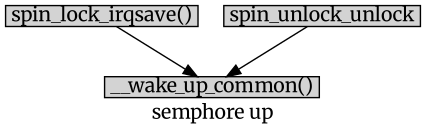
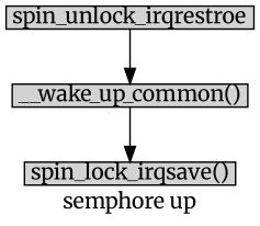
  digraph {
    fontname=Merriweather
    label="semphore up"
    node [fontname=Merriweather margin="0.05,0.005" shape=box style=filled]
    edge [fontname=Merriweather]
    n1 [height=0.1 label="spin_lock_irqsave()" width=0.1]
    n2 [height=0.1 label="__wake_up_common()" width=0.1]
-   n3 [height=0.1 label=spin_unlock_unlock width=0.1]
-   n1 -> n2
+   n3 [height=0.1 label=spin_unlock_irqrestroe width=0.1]
+   n2 -> n1
    n3 -> n2
  }
